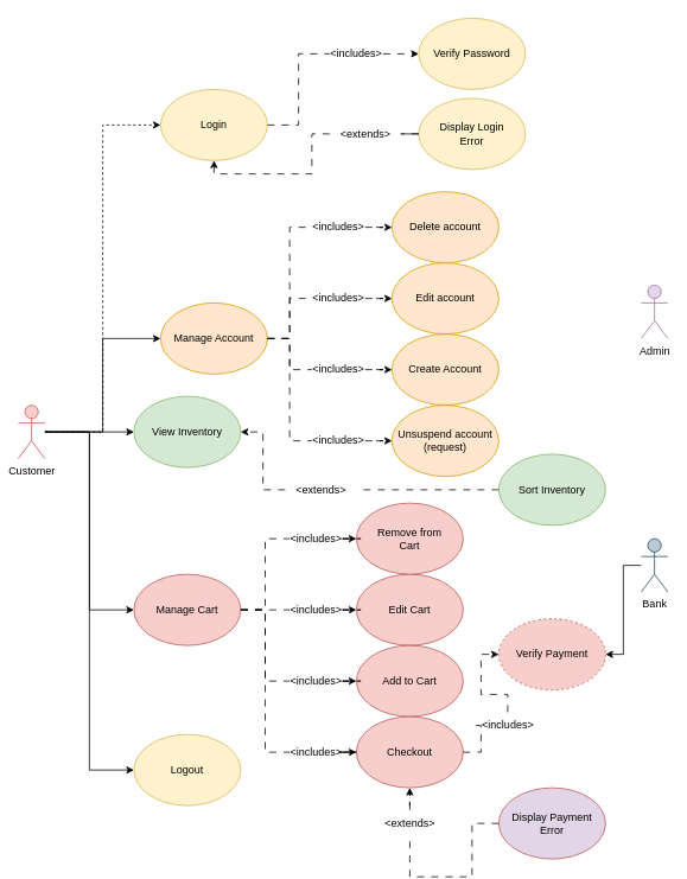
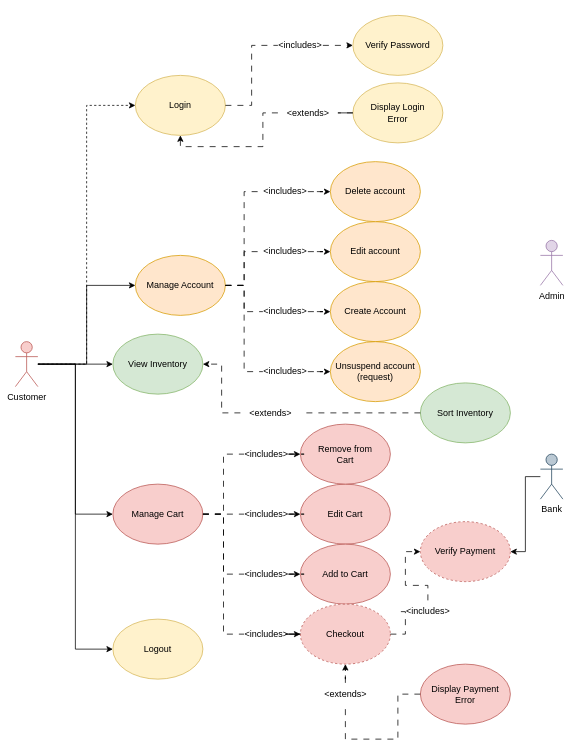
  <mxCell id="0" />
  <mxCell id="1" parent="0" />
  <mxCell id="2" style="edgeStyle=orthogonalEdgeStyle;rounded=0;orthogonalLoop=1;jettySize=auto;html=1;entryX=0;entryY=0.5;entryDx=0;entryDy=0;dashed=1;" parent="1" source="7" target="13" edge="1"><mxGeometry relative="1" as="geometry" /></mxCell>
  <mxCell id="3" style="edgeStyle=orthogonalEdgeStyle;rounded=0;orthogonalLoop=1;jettySize=auto;html=1;entryX=0;entryY=0.5;entryDx=0;entryDy=0;" parent="1" source="7" target="18" edge="1"><mxGeometry relative="1" as="geometry" /></mxCell>
  <mxCell id="4" style="edgeStyle=orthogonalEdgeStyle;rounded=0;orthogonalLoop=1;jettySize=auto;html=1;entryX=0;entryY=0.5;entryDx=0;entryDy=0;" parent="1" source="7" target="34" edge="1"><mxGeometry relative="1" as="geometry" /></mxCell>
  <mxCell id="5" style="edgeStyle=orthogonalEdgeStyle;rounded=0;orthogonalLoop=1;jettySize=auto;html=1;entryX=0;entryY=0.5;entryDx=0;entryDy=0;" parent="1" source="7" target="46" edge="1"><mxGeometry relative="1" as="geometry" /></mxCell>
  <mxCell id="6" style="edgeStyle=orthogonalEdgeStyle;rounded=0;orthogonalLoop=1;jettySize=auto;html=1;entryX=0;entryY=0.5;entryDx=0;entryDy=0;" parent="1" source="7" target="53" edge="1"><mxGeometry relative="1" as="geometry" /></mxCell>
  <mxCell id="7" value="Customer" style="shape=umlActor;verticalLabelPosition=bottom;verticalAlign=top;html=1;outlineConnect=0;fillColor=#f8cecc;strokeColor=#b85450;" parent="1" vertex="1"><mxGeometry x="20" y="455" width="30" height="60" as="geometry" /></mxCell>
  <mxCell id="8" value="Edit account" style="ellipse;whiteSpace=wrap;html=1;fillColor=#ffe6cc;strokeColor=#d79b00;" parent="1" vertex="1"><mxGeometry x="440" y="295" width="120" height="80" as="geometry" /></mxCell>
  <mxCell id="9" value="Delete account" style="ellipse;whiteSpace=wrap;html=1;fillColor=#ffe6cc;strokeColor=#d79b00;" parent="1" vertex="1"><mxGeometry x="440" y="215" width="120" height="80" as="geometry" /></mxCell>
  <mxCell id="10" value="Create Account" style="ellipse;whiteSpace=wrap;html=1;fillColor=#ffe6cc;strokeColor=#d79b00;" parent="1" vertex="1"><mxGeometry x="440" y="375" width="120" height="80" as="geometry" /></mxCell>
  <mxCell id="11" value="Unsuspend account&lt;br&gt;(request)" style="ellipse;whiteSpace=wrap;html=1;fillColor=#ffe6cc;strokeColor=#d79b00;" parent="1" vertex="1"><mxGeometry x="440" y="455" width="120" height="80" as="geometry" /></mxCell>
  <mxCell id="12" style="edgeStyle=orthogonalEdgeStyle;rounded=0;orthogonalLoop=1;jettySize=auto;html=1;dashed=1;dashPattern=8 8;startArrow=none;entryX=0;entryY=0.5;entryDx=0;entryDy=0;" parent="1" source="30" target="33" edge="1"><mxGeometry relative="1" as="geometry"><mxPoint x="470" y="60" as="targetPoint" /></mxGeometry></mxCell>
  <mxCell id="13" value="Login" style="ellipse;whiteSpace=wrap;html=1;fillColor=#fff2cc;strokeColor=#d6b656;" parent="1" vertex="1"><mxGeometry x="180" y="100" width="120" height="80" as="geometry" /></mxCell>
  <mxCell id="14" style="edgeStyle=orthogonalEdgeStyle;rounded=0;orthogonalLoop=1;jettySize=auto;html=1;entryX=0;entryY=0.5;entryDx=0;entryDy=0;dashed=1;dashPattern=8 8;startArrow=none;" parent="1" source="20" target="9" edge="1"><mxGeometry relative="1" as="geometry" /></mxCell>
  <mxCell id="15" style="edgeStyle=orthogonalEdgeStyle;rounded=0;orthogonalLoop=1;jettySize=auto;html=1;entryX=0;entryY=0.5;entryDx=0;entryDy=0;dashed=1;dashPattern=8 8;startArrow=none;" parent="1" source="22" target="8" edge="1"><mxGeometry relative="1" as="geometry" /></mxCell>
  <mxCell id="16" style="edgeStyle=orthogonalEdgeStyle;rounded=0;orthogonalLoop=1;jettySize=auto;html=1;entryX=0;entryY=0.5;entryDx=0;entryDy=0;dashed=1;dashPattern=8 8;startArrow=none;" parent="1" source="24" target="10" edge="1"><mxGeometry relative="1" as="geometry" /></mxCell>
  <mxCell id="17" style="edgeStyle=orthogonalEdgeStyle;rounded=0;orthogonalLoop=1;jettySize=auto;html=1;entryX=0;entryY=0.5;entryDx=0;entryDy=0;dashed=1;dashPattern=8 8;startArrow=none;" parent="1" source="26" target="11" edge="1"><mxGeometry relative="1" as="geometry" /></mxCell>
  <mxCell id="18" value="Manage Account" style="ellipse;whiteSpace=wrap;html=1;fillColor=#ffe6cc;strokeColor=#d79b00;" parent="1" vertex="1"><mxGeometry x="180" y="340" width="120" height="80" as="geometry" /></mxCell>
  <mxCell id="19" value="" style="edgeStyle=orthogonalEdgeStyle;rounded=0;orthogonalLoop=1;jettySize=auto;html=1;entryX=0;entryY=0.5;entryDx=0;entryDy=0;dashed=1;dashPattern=8 8;endArrow=none;" parent="1" source="18" target="20" edge="1"><mxGeometry relative="1" as="geometry"><mxPoint x="300" y="380" as="sourcePoint" /><mxPoint x="430" y="260" as="targetPoint" /></mxGeometry></mxCell>
  <mxCell id="20" value="&amp;lt;includes&amp;gt;" style="text;html=1;strokeColor=none;fillColor=none;align=center;verticalAlign=middle;whiteSpace=wrap;rounded=0;" parent="1" vertex="1"><mxGeometry x="350" y="240" width="60" height="30" as="geometry" /></mxCell>
  <mxCell id="21" value="" style="edgeStyle=orthogonalEdgeStyle;rounded=0;orthogonalLoop=1;jettySize=auto;html=1;entryX=0;entryY=0.5;entryDx=0;entryDy=0;dashed=1;dashPattern=8 8;endArrow=none;" parent="1" source="18" target="22" edge="1"><mxGeometry relative="1" as="geometry"><mxPoint x="300" y="380" as="sourcePoint" /><mxPoint x="430" y="340" as="targetPoint" /></mxGeometry></mxCell>
  <mxCell id="22" value="&amp;lt;includes&amp;gt;" style="text;html=1;strokeColor=none;fillColor=none;align=center;verticalAlign=middle;whiteSpace=wrap;rounded=0;" parent="1" vertex="1"><mxGeometry x="350" y="320" width="60" height="30" as="geometry" /></mxCell>
  <mxCell id="23" value="" style="edgeStyle=orthogonalEdgeStyle;rounded=0;orthogonalLoop=1;jettySize=auto;html=1;entryX=0;entryY=0.5;entryDx=0;entryDy=0;dashed=1;dashPattern=8 8;endArrow=none;" parent="1" source="18" target="24" edge="1"><mxGeometry relative="1" as="geometry"><mxPoint x="300" y="380" as="sourcePoint" /><mxPoint x="430" y="420" as="targetPoint" /></mxGeometry></mxCell>
  <mxCell id="24" value="&amp;lt;includes&amp;gt;" style="text;html=1;strokeColor=none;fillColor=none;align=center;verticalAlign=middle;whiteSpace=wrap;rounded=0;" parent="1" vertex="1"><mxGeometry x="350" y="400" width="60" height="30" as="geometry" /></mxCell>
  <mxCell id="25" value="" style="edgeStyle=orthogonalEdgeStyle;rounded=0;orthogonalLoop=1;jettySize=auto;html=1;entryX=0;entryY=0.5;entryDx=0;entryDy=0;dashed=1;dashPattern=8 8;endArrow=none;" parent="1" source="18" target="26" edge="1"><mxGeometry relative="1" as="geometry"><mxPoint x="300" y="380" as="sourcePoint" /><mxPoint x="430" y="500" as="targetPoint" /></mxGeometry></mxCell>
  <mxCell id="26" value="&amp;lt;includes&amp;gt;" style="text;html=1;strokeColor=none;fillColor=none;align=center;verticalAlign=middle;whiteSpace=wrap;rounded=0;" parent="1" vertex="1"><mxGeometry x="350" y="480" width="60" height="30" as="geometry" /></mxCell>
  <mxCell id="27" style="edgeStyle=orthogonalEdgeStyle;rounded=0;orthogonalLoop=1;jettySize=auto;html=1;entryX=0.5;entryY=1;entryDx=0;entryDy=0;dashed=1;dashPattern=8 8;startArrow=none;" parent="1" source="32" target="13" edge="1"><mxGeometry relative="1" as="geometry"><Array as="points"><mxPoint x="350" y="150" /><mxPoint x="350" y="195" /><mxPoint x="240" y="195" /></Array></mxGeometry></mxCell>
  <mxCell id="28" value="Display Login&lt;br&gt;Error" style="ellipse;whiteSpace=wrap;html=1;fillColor=#fff2cc;strokeColor=#d6b656;" parent="1" vertex="1"><mxGeometry x="470" y="110" width="120" height="80" as="geometry" /></mxCell>
  <mxCell id="29" value="" style="edgeStyle=orthogonalEdgeStyle;rounded=0;orthogonalLoop=1;jettySize=auto;html=1;entryX=0;entryY=0.5;entryDx=0;entryDy=0;dashed=1;dashPattern=8 8;endArrow=none;exitX=1;exitY=0.5;exitDx=0;exitDy=0;" parent="1" source="13" target="30" edge="1"><mxGeometry relative="1" as="geometry"><mxPoint x="300" y="140" as="sourcePoint" /><mxPoint x="470" y="60" as="targetPoint" /><Array as="points"><mxPoint x="335" y="140" /><mxPoint x="335" y="60" /></Array></mxGeometry></mxCell>
  <mxCell id="30" value="&amp;lt;includes&amp;gt;" style="text;html=1;strokeColor=none;fillColor=none;align=center;verticalAlign=middle;whiteSpace=wrap;rounded=0;" parent="1" vertex="1"><mxGeometry x="370" y="45" width="60" height="30" as="geometry" /></mxCell>
  <mxCell id="31" value="" style="edgeStyle=orthogonalEdgeStyle;rounded=0;orthogonalLoop=1;jettySize=auto;html=1;entryX=1;entryY=0.5;entryDx=0;entryDy=0;dashed=1;dashPattern=8 8;endArrow=none;" parent="1" source="28" target="32" edge="1"><mxGeometry relative="1" as="geometry"><mxPoint x="470" y="150" as="sourcePoint" /><mxPoint x="300" y="140" as="targetPoint" /></mxGeometry></mxCell>
  <mxCell id="32" value="&amp;lt;extends&amp;gt;" style="text;html=1;align=center;verticalAlign=middle;resizable=0;points=[];autosize=1;strokeColor=none;fillColor=none;" parent="1" vertex="1"><mxGeometry x="370" y="135" width="80" height="30" as="geometry" /></mxCell>
  <mxCell id="33" value="Verify Password" style="ellipse;whiteSpace=wrap;html=1;fillColor=#fff2cc;strokeColor=#d6b656;" parent="1" vertex="1"><mxGeometry x="470" y="20" width="120" height="80" as="geometry" /></mxCell>
  <mxCell id="34" value="View Inventory" style="ellipse;whiteSpace=wrap;html=1;fillColor=#d5e8d4;strokeColor=#82b366;" parent="1" vertex="1"><mxGeometry x="150" y="445" width="120" height="80" as="geometry" /></mxCell>
  <mxCell id="35" style="edgeStyle=orthogonalEdgeStyle;rounded=0;orthogonalLoop=1;jettySize=auto;html=1;entryX=1;entryY=0.5;entryDx=0;entryDy=0;dashed=1;dashPattern=8 8;startArrow=none;" parent="1" source="38" target="34" edge="1"><mxGeometry relative="1" as="geometry" /></mxCell>
  <mxCell id="36" value="Sort Inventory" style="ellipse;whiteSpace=wrap;html=1;fillColor=#d5e8d4;strokeColor=#82b366;" parent="1" vertex="1"><mxGeometry x="560" y="510" width="120" height="80" as="geometry" /></mxCell>
  <mxCell id="37" value="" style="edgeStyle=orthogonalEdgeStyle;rounded=0;orthogonalLoop=1;jettySize=auto;html=1;entryX=1;entryY=0.5;entryDx=0;entryDy=0;dashed=1;dashPattern=8 8;endArrow=none;" parent="1" source="36" target="38" edge="1"><mxGeometry relative="1" as="geometry"><mxPoint x="360" y="565" as="sourcePoint" /><mxPoint x="260" y="550" as="targetPoint" /></mxGeometry></mxCell>
  <mxCell id="38" value="&amp;lt;extends&amp;gt;" style="text;html=1;align=center;verticalAlign=middle;resizable=0;points=[];autosize=1;strokeColor=none;fillColor=none;" parent="1" vertex="1"><mxGeometry x="320" y="535" width="80" height="30" as="geometry" /></mxCell>
  <mxCell id="39" value="Edit Cart" style="ellipse;whiteSpace=wrap;html=1;fillColor=#f8cecc;strokeColor=#b85450;" parent="1" vertex="1"><mxGeometry x="400" y="645" width="120" height="80" as="geometry" /></mxCell>
  <mxCell id="40" value="Add to Cart" style="ellipse;whiteSpace=wrap;html=1;fillColor=#f8cecc;strokeColor=#b85450;" parent="1" vertex="1"><mxGeometry x="400" y="725" width="120" height="80" as="geometry" /></mxCell>
  <mxCell id="41" value="Remove from&lt;br&gt;Cart" style="ellipse;whiteSpace=wrap;html=1;fillColor=#f8cecc;strokeColor=#b85450;" parent="1" vertex="1"><mxGeometry x="400" y="565" width="120" height="80" as="geometry" /></mxCell>
  <mxCell id="42" style="edgeStyle=orthogonalEdgeStyle;rounded=0;orthogonalLoop=1;jettySize=auto;html=1;entryX=0;entryY=0.5;entryDx=0;entryDy=0;dashed=1;dashPattern=8 8;startArrow=none;" parent="1" source="48" target="41" edge="1"><mxGeometry relative="1" as="geometry" /></mxCell>
  <mxCell id="43" style="edgeStyle=orthogonalEdgeStyle;rounded=0;orthogonalLoop=1;jettySize=auto;html=1;entryX=0;entryY=0.5;entryDx=0;entryDy=0;dashed=1;dashPattern=8 8;startArrow=none;" parent="1" source="50" target="39" edge="1"><mxGeometry relative="1" as="geometry" /></mxCell>
  <mxCell id="44" style="edgeStyle=orthogonalEdgeStyle;rounded=0;orthogonalLoop=1;jettySize=auto;html=1;entryX=0;entryY=0.5;entryDx=0;entryDy=0;dashed=1;dashPattern=8 8;startArrow=none;" parent="1" source="52" target="40" edge="1"><mxGeometry relative="1" as="geometry" /></mxCell>
  <mxCell id="45" style="edgeStyle=orthogonalEdgeStyle;rounded=0;orthogonalLoop=1;jettySize=auto;html=1;entryX=0;entryY=0.5;entryDx=0;entryDy=0;startArrow=none;" edge="1" parent="1" source="58" target="56"><mxGeometry relative="1" as="geometry" /></mxCell>
  <mxCell id="46" value="Manage Cart" style="ellipse;whiteSpace=wrap;html=1;fillColor=#f8cecc;strokeColor=#b85450;" parent="1" vertex="1"><mxGeometry x="150" y="645" width="120" height="80" as="geometry" /></mxCell>
  <mxCell id="47" value="" style="edgeStyle=orthogonalEdgeStyle;rounded=0;orthogonalLoop=1;jettySize=auto;html=1;entryX=0;entryY=0.5;entryDx=0;entryDy=0;dashed=1;dashPattern=8 8;endArrow=none;" parent="1" source="46" target="48" edge="1"><mxGeometry relative="1" as="geometry"><mxPoint x="270" y="715" as="sourcePoint" /><mxPoint x="450" y="605" as="targetPoint" /></mxGeometry></mxCell>
  <mxCell id="48" value="&amp;lt;includes&amp;gt;" style="text;html=1;strokeColor=none;fillColor=none;align=center;verticalAlign=middle;whiteSpace=wrap;rounded=0;" parent="1" vertex="1"><mxGeometry x="325" y="590" width="60" height="30" as="geometry" /></mxCell>
  <mxCell id="49" value="" style="edgeStyle=orthogonalEdgeStyle;rounded=0;orthogonalLoop=1;jettySize=auto;html=1;entryX=0;entryY=0.5;entryDx=0;entryDy=0;dashed=1;dashPattern=8 8;endArrow=none;" parent="1" source="46" target="50" edge="1"><mxGeometry relative="1" as="geometry"><mxPoint x="270" y="715" as="sourcePoint" /><mxPoint x="450" y="685" as="targetPoint" /></mxGeometry></mxCell>
  <mxCell id="50" value="&amp;lt;includes&amp;gt;" style="text;html=1;strokeColor=none;fillColor=none;align=center;verticalAlign=middle;whiteSpace=wrap;rounded=0;" parent="1" vertex="1"><mxGeometry x="325" y="670" width="60" height="30" as="geometry" /></mxCell>
  <mxCell id="51" value="" style="edgeStyle=orthogonalEdgeStyle;rounded=0;orthogonalLoop=1;jettySize=auto;html=1;entryX=0;entryY=0.5;entryDx=0;entryDy=0;dashed=1;dashPattern=8 8;endArrow=none;" parent="1" source="46" target="52" edge="1"><mxGeometry relative="1" as="geometry"><mxPoint x="270" y="715" as="sourcePoint" /><mxPoint x="450" y="765" as="targetPoint" /></mxGeometry></mxCell>
  <mxCell id="52" value="&amp;lt;includes&amp;gt;" style="text;html=1;strokeColor=none;fillColor=none;align=center;verticalAlign=middle;whiteSpace=wrap;rounded=0;" parent="1" vertex="1"><mxGeometry x="325" y="750" width="60" height="30" as="geometry" /></mxCell>
  <mxCell id="53" value="Logout" style="ellipse;whiteSpace=wrap;html=1;fillColor=#fff2cc;strokeColor=#d6b656;" parent="1" vertex="1"><mxGeometry x="150" y="825" width="120" height="80" as="geometry" /></mxCell>
  <mxCell id="54" value="Admin" style="shape=umlActor;verticalLabelPosition=bottom;verticalAlign=top;html=1;outlineConnect=0;fillColor=#e1d5e7;strokeColor=#9673a6;" parent="1" vertex="1"><mxGeometry x="720" y="320" width="30" height="60" as="geometry" /></mxCell>
  <mxCell id="55" style="edgeStyle=orthogonalEdgeStyle;rounded=0;orthogonalLoop=1;jettySize=auto;html=1;entryX=0;entryY=0.5;entryDx=0;entryDy=0;dashed=1;dashPattern=8 8;startArrow=none;" edge="1" parent="1" source="65" target="59"><mxGeometry relative="1" as="geometry" /></mxCell>
- <mxCell id="56" value="Checkout" style="ellipse;whiteSpace=wrap;html=1;fillColor=#f8cecc;strokeColor=#b85450;" vertex="1" parent="1"><mxGeometry x="400" y="805" width="120" height="80" as="geometry" /></mxCell>
+ <mxCell id="56" value="Checkout" style="ellipse;whiteSpace=wrap;html=1;fillColor=#f8cecc;strokeColor=#b85450;dashed=1;" vertex="1" parent="1"><mxGeometry x="400" y="805" width="120" height="80" as="geometry" /></mxCell>
  <mxCell id="57" value="" style="edgeStyle=orthogonalEdgeStyle;rounded=0;orthogonalLoop=1;jettySize=auto;html=1;entryX=0;entryY=0.5;entryDx=0;entryDy=0;endArrow=none;dashed=1;dashPattern=8 8;" edge="1" parent="1" source="46" target="58"><mxGeometry relative="1" as="geometry"><mxPoint x="270" y="685" as="sourcePoint" /><mxPoint x="400" y="845" as="targetPoint" /></mxGeometry></mxCell>
  <mxCell id="58" value="&amp;lt;includes&amp;gt;" style="text;html=1;strokeColor=none;fillColor=none;align=center;verticalAlign=middle;whiteSpace=wrap;rounded=0;" vertex="1" parent="1"><mxGeometry x="325" y="830" width="60" height="30" as="geometry" /></mxCell>
  <mxCell id="59" value="Verify Payment" style="ellipse;whiteSpace=wrap;html=1;fillColor=#f8cecc;strokeColor=#b85450;dashed=1;" vertex="1" parent="1"><mxGeometry x="560" y="695" width="120" height="80" as="geometry" /></mxCell>
  <mxCell id="60" style="edgeStyle=orthogonalEdgeStyle;rounded=0;orthogonalLoop=1;jettySize=auto;html=1;entryX=0.5;entryY=1;entryDx=0;entryDy=0;dashed=1;dashPattern=8 8;startArrow=none;" edge="1" parent="1" source="67" target="56"><mxGeometry relative="1" as="geometry" /></mxCell>
- <mxCell id="61" value="Display Payment&lt;br&gt;Error" style="ellipse;whiteSpace=wrap;html=1;fillColor=#e1d5e7;strokeColor=#b85450;" vertex="1" parent="1"><mxGeometry x="560" y="885" width="120" height="80" as="geometry" /></mxCell>
+ <mxCell id="61" value="Display Payment&lt;br&gt;Error" style="ellipse;whiteSpace=wrap;html=1;fillColor=#f8cecc;strokeColor=#b85450;" vertex="1" parent="1"><mxGeometry x="560" y="885" width="120" height="80" as="geometry" /></mxCell>
  <mxCell id="62" style="edgeStyle=orthogonalEdgeStyle;rounded=0;orthogonalLoop=1;jettySize=auto;html=1;entryX=1;entryY=0.5;entryDx=0;entryDy=0;" edge="1" parent="1" source="63" target="59"><mxGeometry relative="1" as="geometry" /></mxCell>
  <mxCell id="63" value="Bank" style="shape=umlActor;verticalLabelPosition=bottom;verticalAlign=top;html=1;outlineConnect=0;fillColor=#bac8d3;strokeColor=#23445d;" vertex="1" parent="1"><mxGeometry x="720" y="605" width="30" height="60" as="geometry" /></mxCell>
  <mxCell id="64" value="" style="edgeStyle=orthogonalEdgeStyle;rounded=0;orthogonalLoop=1;jettySize=auto;html=1;entryX=0;entryY=0.5;entryDx=0;entryDy=0;dashed=1;dashPattern=8 8;endArrow=none;" edge="1" parent="1" source="56" target="65"><mxGeometry relative="1" as="geometry"><mxPoint x="520" y="845" as="sourcePoint" /><mxPoint x="560" y="735" as="targetPoint" /></mxGeometry></mxCell>
  <mxCell id="65" value="&amp;lt;includes&amp;gt;" style="text;html=1;align=center;verticalAlign=middle;resizable=0;points=[];autosize=1;strokeColor=none;fillColor=none;" vertex="1" parent="1"><mxGeometry x="530" y="800" width="80" height="30" as="geometry" /></mxCell>
  <mxCell id="66" value="" style="edgeStyle=orthogonalEdgeStyle;rounded=0;orthogonalLoop=1;jettySize=auto;html=1;entryX=0.5;entryY=1;entryDx=0;entryDy=0;dashed=1;dashPattern=8 8;endArrow=none;" edge="1" parent="1" source="61" target="67"><mxGeometry relative="1" as="geometry"><mxPoint x="560" y="925" as="sourcePoint" /><mxPoint x="460" y="885" as="targetPoint" /></mxGeometry></mxCell>
  <mxCell id="67" value="&amp;lt;extends&amp;gt;" style="text;html=1;align=center;verticalAlign=middle;resizable=0;points=[];autosize=1;strokeColor=none;fillColor=none;" vertex="1" parent="1"><mxGeometry x="420" y="910" width="80" height="30" as="geometry" /></mxCell>
